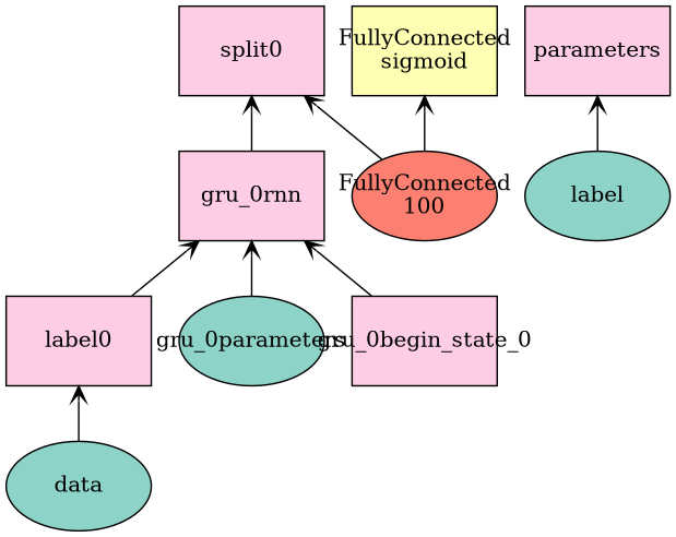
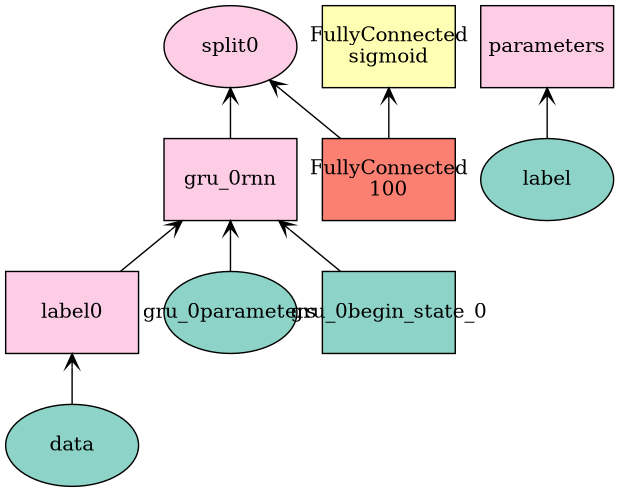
  digraph {
    node [fillcolor="#fccde5" fixedsize=true shape=box style=filled]
    edge [arrowtail=open dir=back]
    n1 [fillcolor="#8dd3c7" height=0.8034 label=data shape=oval width=1.3]
    n2 [height=0.8034 label=label0 width=1.3]
    n3 [fillcolor="#8dd3c7" height=0.8034 label=gru_0parameters shape=oval width=1.3]
-   n4 [height=0.8034 label=gru_0begin_state_0 width=1.3]
+   n4 [fillcolor="#8dd3c7" height=0.8034 label=gru_0begin_state_0 width=1.3]
    n5 [height=0.8034 label=gru_0rnn width=1.3]
-   n6 [height=0.8034 label=split0 width=1.3]
-   n7 [fillcolor="#fb8072" height=0.8034 label="FullyConnected\n100" shape=ellipse width=1.3]
+   n6 [height=0.8034 label=split0 shape=ellipse width=1.3]
+   n7 [fillcolor="#fb8072" height=0.8034 label="FullyConnected\n100" width=1.3]
    n8 [fillcolor="#ffffb3" height=0.8034 label="FullyConnected\nsigmoid" width=1.3]
    n9 [fillcolor="#8dd3c7" height=0.8034 label=label shape=oval width=1.3]
    n10 [height=0.8034 label=parameters width=1.3]
    n2 -> n1
    n5 -> n2
    n5 -> n3
    n5 -> n4
    n6 -> n5
    n6 -> n7
    n8 -> n7
    n10 -> n9
  }
